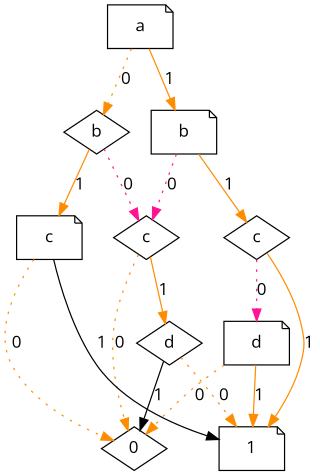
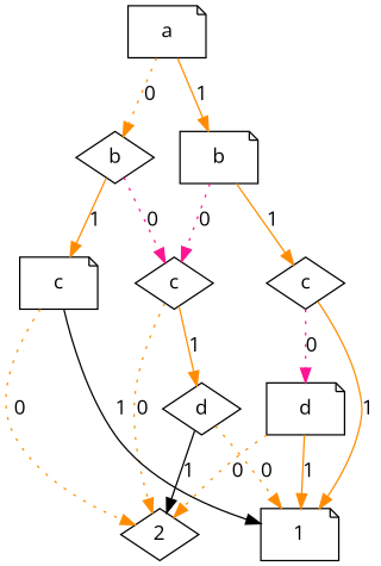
  digraph {
    fontname="Open Sans"
    node [shape=note fontname="Open Sans"]
    edge [style=dotted color=darkorange fontname="Open Sans"]
    n1 [label=a]
    n2 [label=b shape=diamond]
    n3 [label=b]
    n4 [label=c shape=diamond]
    n5 [label=c]
    n6 [label=c shape=diamond]
    n7 [label=d shape=diamond]
    n8 [label=d]
-   n9 [label=0 shape=diamond]
+   n9 [label=2 shape=diamond]
    n10 [label=1]
    subgraph sub_1 {
      rank=same
      n1
    }
    subgraph sub_2 {
      rank=same
      n2
      n3
    }
    subgraph sub_3 {
      rank=same
      n4
      n5
      n6
    }
    subgraph sub_4 {
      rank=same
      n7
      n8
    }
    n1 -> n2 [label=0]
    n1 -> n3 [label=1 style=solid]
    n2 -> n4 [label=0 color=deeppink]
    n2 -> n5 [label=1 style=solid]
    n3 -> n4 [label=0 color=deeppink]
    n3 -> n6 [label=1 style=solid]
    n4 -> n7 [label=1 style=solid]
    n4 -> n9 [label=0]
    n5 -> n9 [label=0]
    n5 -> n10 [label=1 style=solid color=black]
    n6 -> n8 [label=0 color=deeppink]
    n6 -> n10 [label=1 style=solid]
    n7 -> n9 [label=1 style=solid color=black]
    n7 -> n10 [label=0]
    n8 -> n9 [label=0]
    n8 -> n10 [label=1 style=solid]
  }
